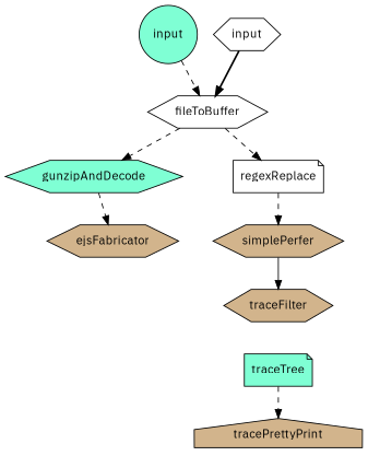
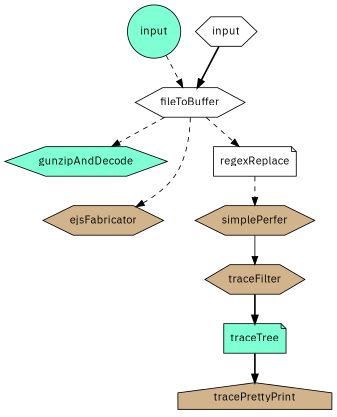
  digraph {
    fontname="IBM Plex Sans"
    imports="['./lib/trace-phases.js']"
    node [fillcolor=tan fontname="IBM Plex Sans" shape=hexagon style=filled]
    edge [fontname="IBM Plex Sans" style=dashed]
    n1 [data="whitespace/example.ejs" fillcolor=aquamarine label=input shape=circle]
    fileToBuffer [fillcolor=white]
    gunzipAndDecode [fillcolor=aquamarine]
    regexReplace [fillcolor=white flags=i pattern=">\[\s\t\r\n\]+<" replace="><" shape=note]
    ejsFabricator
    simplePerfer
    traceFilter [traceEvents="['Document::updateStyle']"]
    traceTree [fillcolor=aquamarine shape=note]
    tracePrettyPrint [shape=house showTrace=false]
    n10 [data="whitespace/steps.ejs" fillcolor=white label=input]
    n1 -> fileToBuffer
    fileToBuffer -> gunzipAndDecode
    fileToBuffer -> regexReplace
-   gunzipAndDecode -> ejsFabricator
+   fileToBuffer -> ejsFabricator
    regexReplace -> simplePerfer
    simplePerfer -> traceFilter [style=solid]
-   traceTree -> tracePrettyPrint
+   traceFilter -> traceTree [style=bold]
+   traceTree -> tracePrettyPrint [style=bold]
    n10 -> fileToBuffer [style=bold]
  }
